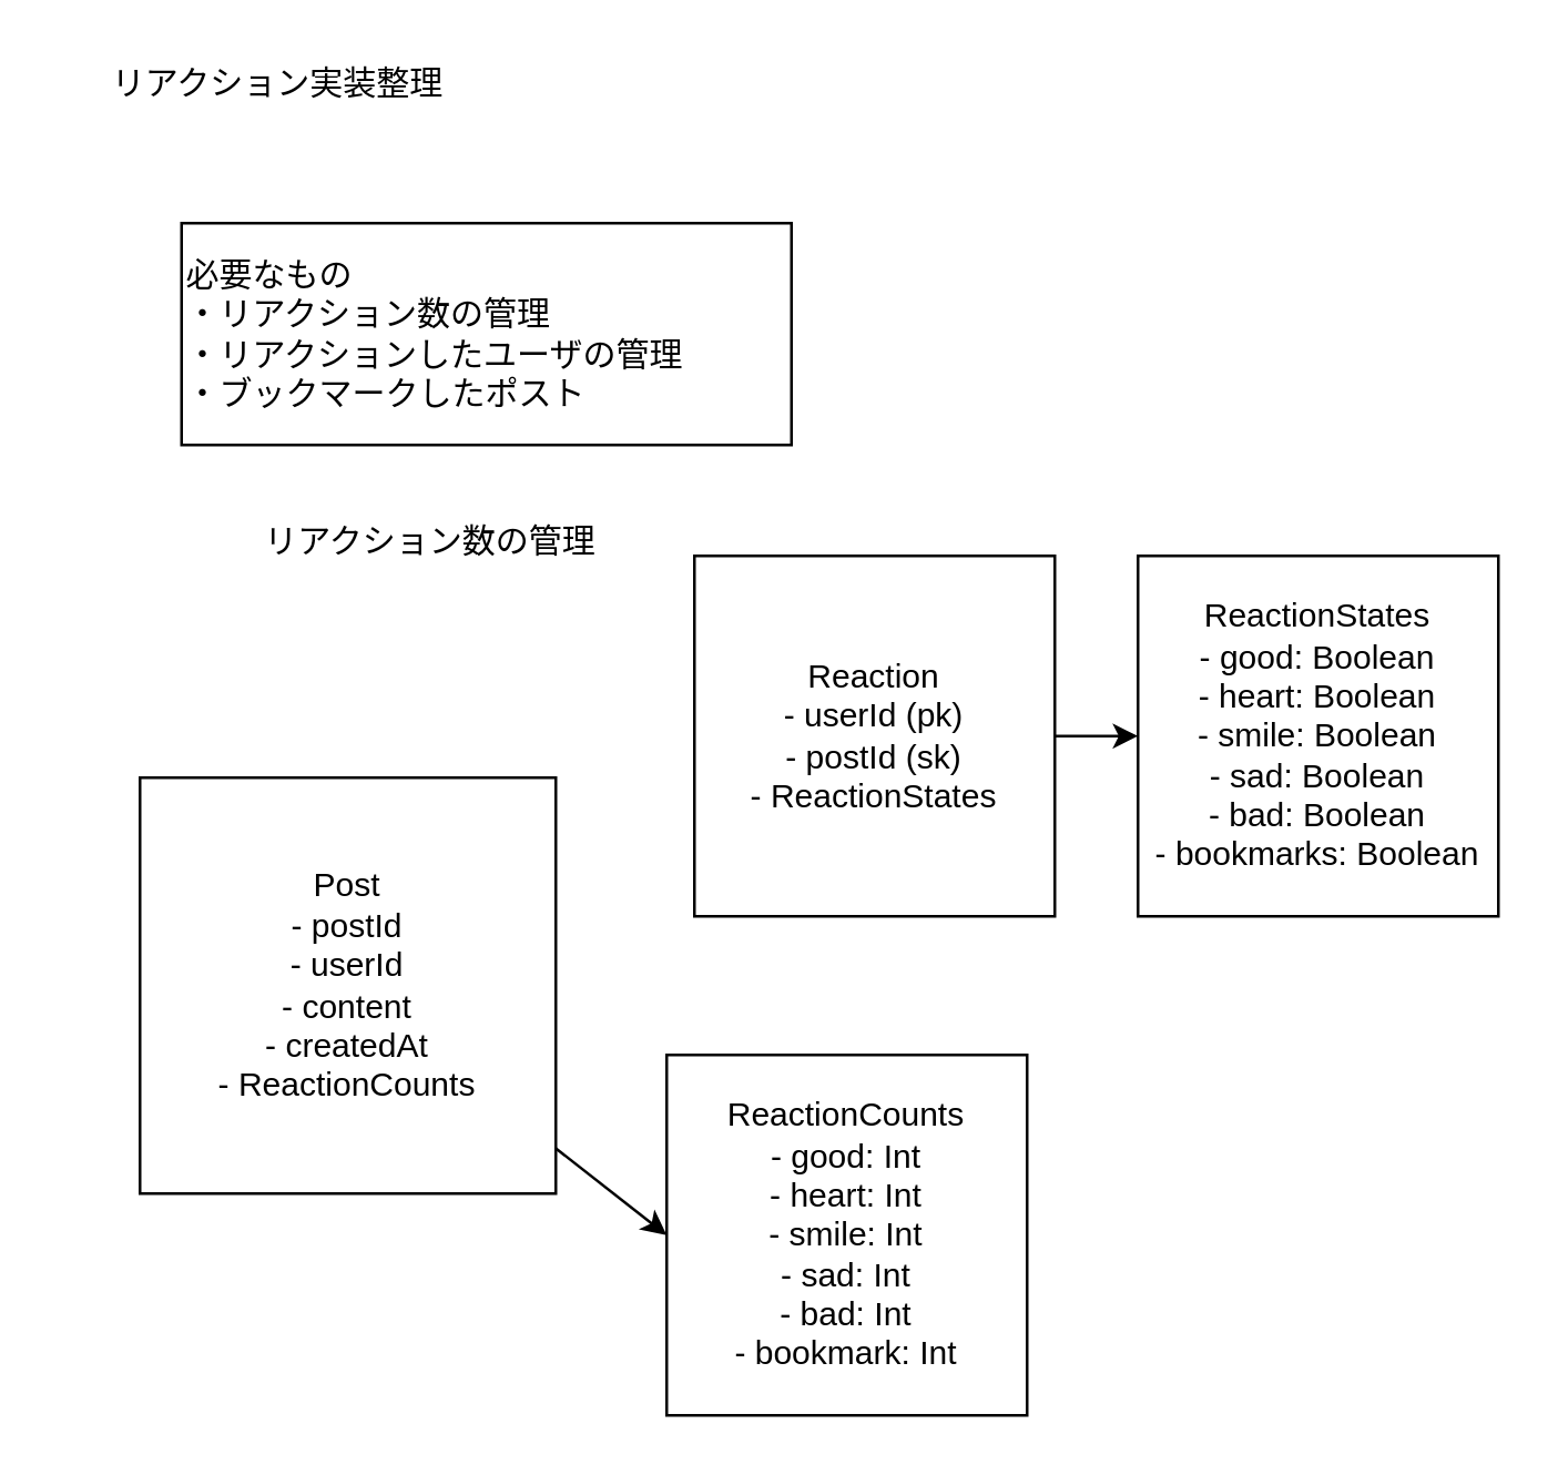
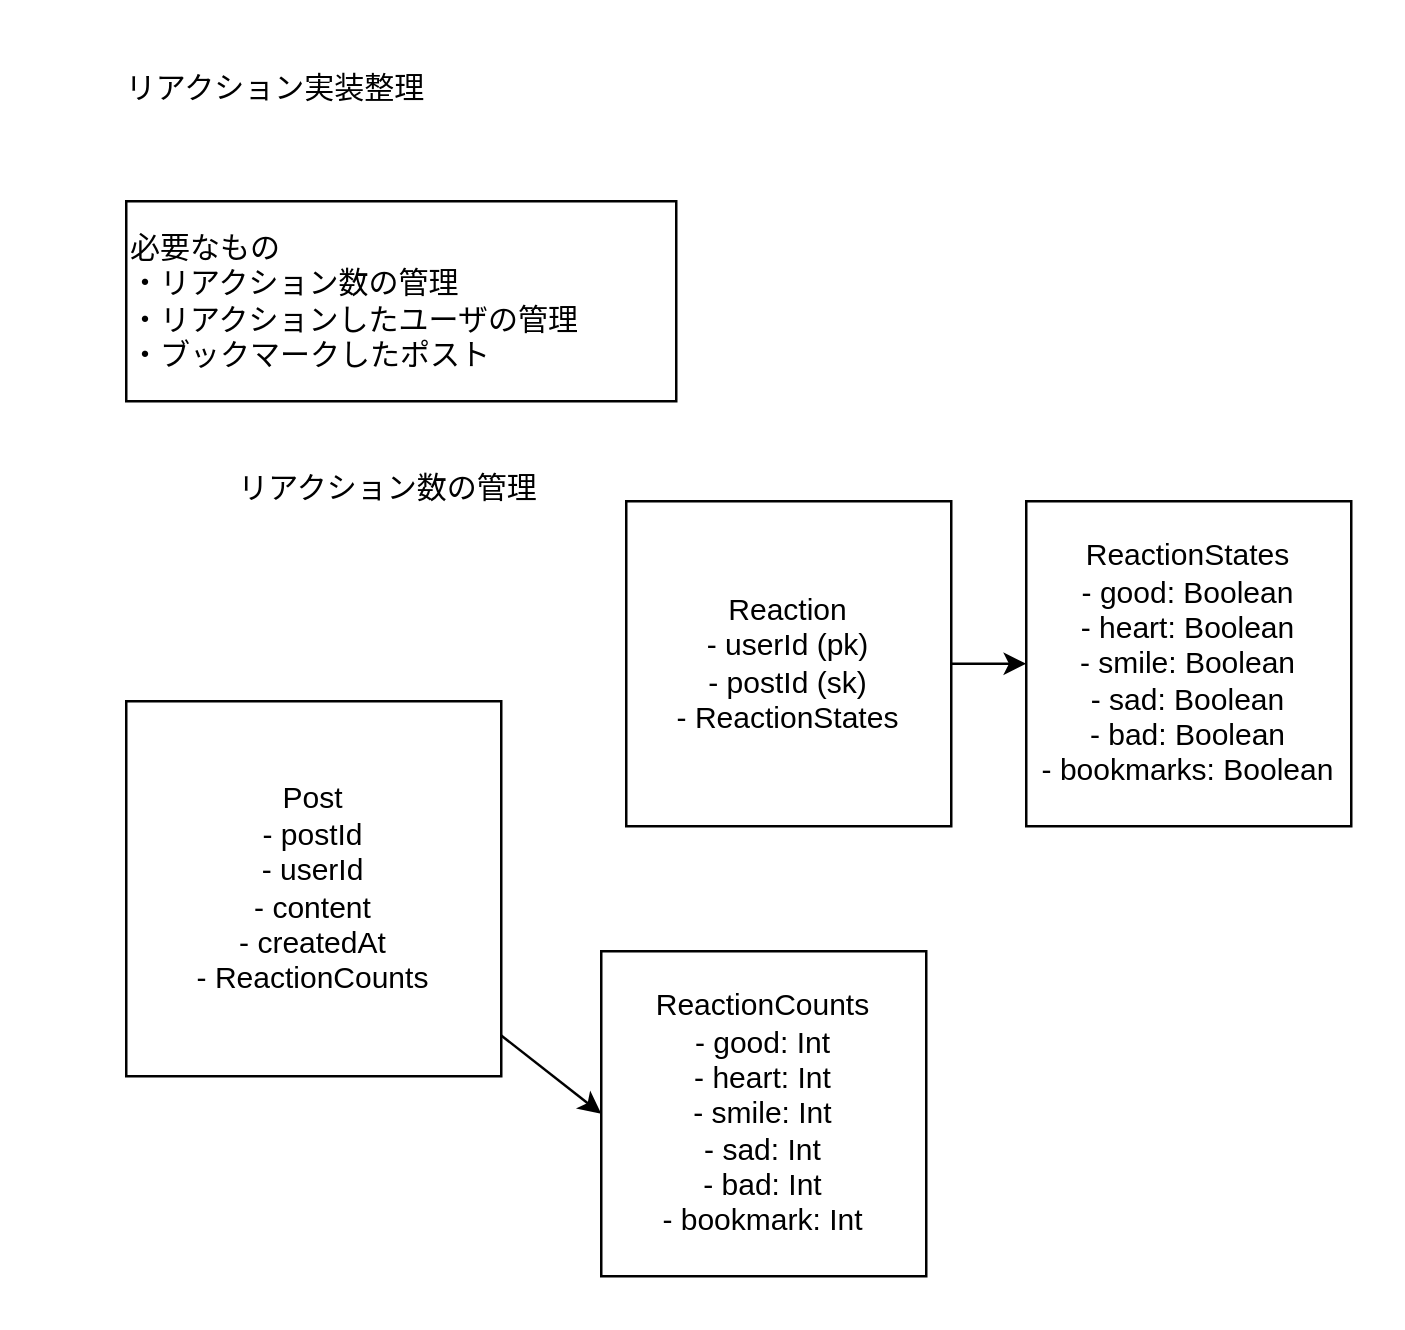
  <mxCell id="0" />
  <mxCell id="1" parent="0" />
- <mxCell id="2" value="リアクション実装整理" style="text;html=1;strokeColor=none;fillColor=none;align=center;verticalAlign=middle;whiteSpace=wrap;rounded=0;" vertex="1" parent="1"><mxGeometry x="10" y="15" width="180" height="30" as="geometry" /></mxCell>
+ <mxCell id="2" value="リアクション実装整理" style="text;html=1;strokeColor=none;fillColor=none;align=center;verticalAlign=middle;whiteSpace=wrap;rounded=0;" vertex="1" parent="1"><mxGeometry x="20" y="20" width="180" height="30" as="geometry" /></mxCell>
  <mxCell id="3" style="edgeStyle=none;html=1;entryX=0;entryY=0.5;entryDx=0;entryDy=0;" edge="1" parent="1" source="4" target="10"><mxGeometry relative="1" as="geometry" /></mxCell>
  <mxCell id="4" value="Post&lt;br&gt;- postId&lt;br&gt;- userId&lt;br&gt;- content&lt;br&gt;- createdAt&lt;br&gt;- ReactionCounts" style="whiteSpace=wrap;html=1;aspect=fixed;" vertex="1" parent="1"><mxGeometry x="50" y="280" width="150" height="150" as="geometry" /></mxCell>
  <mxCell id="5" style="edgeStyle=none;html=1;exitX=1;exitY=0.5;exitDx=0;exitDy=0;entryX=0;entryY=0.5;entryDx=0;entryDy=0;" edge="1" parent="1" source="6" target="9"><mxGeometry relative="1" as="geometry" /></mxCell>
  <mxCell id="6" value="Reaction&lt;br&gt;- userId (pk)&lt;br&gt;- postId (sk)&lt;br&gt;- ReactionStates" style="whiteSpace=wrap;html=1;aspect=fixed;" vertex="1" parent="1"><mxGeometry x="250" y="200" width="130" height="130" as="geometry" /></mxCell>
- <mxCell id="7" value="必要なもの&lt;br&gt;・リアクション数の管理&lt;br&gt;・リアクションしたユーザの管理&lt;br&gt;・ブックマークしたポスト" style="rounded=0;whiteSpace=wrap;html=1;align=left;" vertex="1" parent="1"><mxGeometry x="65" y="80" width="220" height="80" as="geometry" /></mxCell>
+ <mxCell id="7" value="必要なもの&lt;br&gt;・リアクション数の管理&lt;br&gt;・リアクションしたユーザの管理&lt;br&gt;・ブックマークしたポスト" style="rounded=0;whiteSpace=wrap;html=1;align=left;" vertex="1" parent="1"><mxGeometry x="50" y="80" width="220" height="80" as="geometry" /></mxCell>
  <mxCell id="8" value="リアクション数の管理" style="text;html=1;strokeColor=none;fillColor=none;align=center;verticalAlign=middle;whiteSpace=wrap;rounded=0;" vertex="1" parent="1"><mxGeometry x="50" y="180" width="210" height="30" as="geometry" /></mxCell>
  <mxCell id="9" value="ReactionStates&lt;br&gt;- good: Boolean&lt;br&gt;- heart: Boolean&lt;br&gt;- smile: Boolean&lt;br&gt;- sad: Boolean&lt;br&gt;- bad: Boolean&lt;br&gt;- bookmarks: Boolean" style="whiteSpace=wrap;html=1;aspect=fixed;" vertex="1" parent="1"><mxGeometry x="410" y="200" width="130" height="130" as="geometry" /></mxCell>
  <mxCell id="10" value="ReactionCounts&lt;br&gt;- good: Int&lt;br&gt;- heart: Int&lt;br&gt;- smile: Int&lt;br&gt;- sad: Int&lt;br&gt;- bad: Int&lt;br&gt;- bookmark: Int" style="whiteSpace=wrap;html=1;aspect=fixed;" vertex="1" parent="1"><mxGeometry x="240" y="380" width="130" height="130" as="geometry" /></mxCell>
